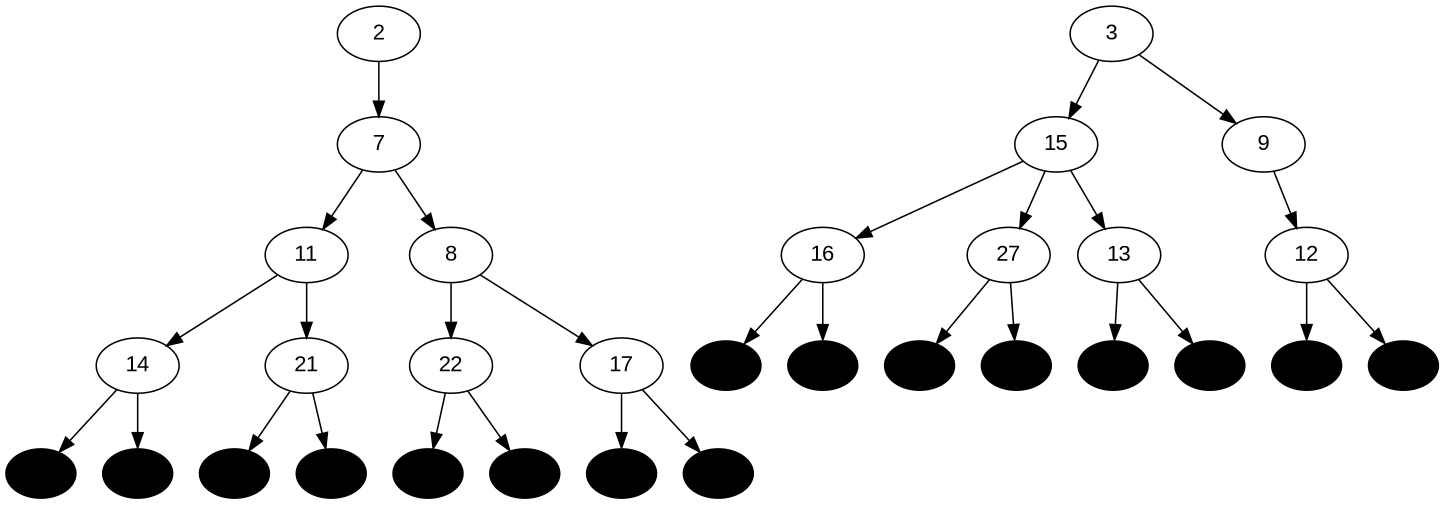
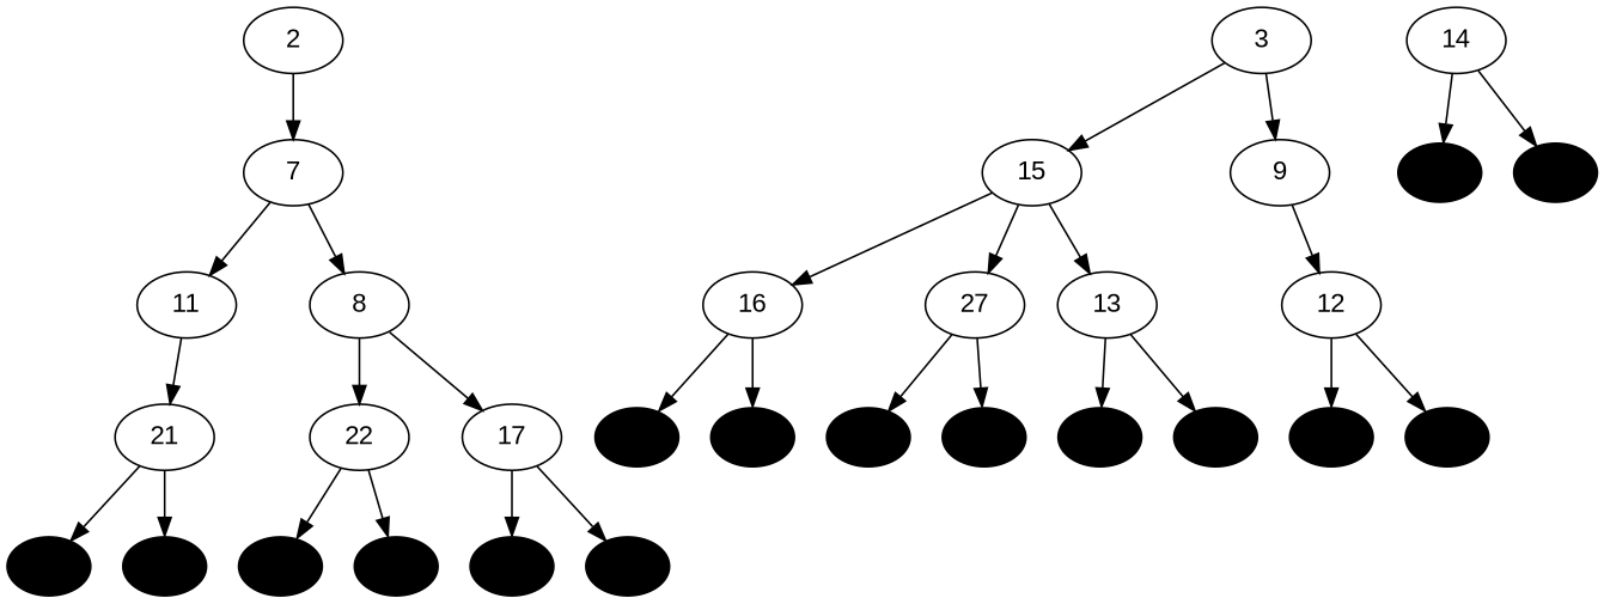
  digraph {
    fontname="Liberation Sans"
    node [fontname="Liberation Sans" fillcolor=black style=filled]
    edge [fontname="Liberation Sans"]
    n1 [label=2 fillcolor="" style=""]
    n2 [label=7 fillcolor="" style=""]
    n3 [label=3 fillcolor="" style=""]
    n4 [label=15 fillcolor="" style=""]
    n5 [label=9 fillcolor="" style=""]
    n6 [label=11 fillcolor="" style=""]
    n7 [label=8 fillcolor="" style=""]
    n8 [label=16 fillcolor="" style=""]
    n9 [label=27 fillcolor="" style=""]
    n10 [label=13 fillcolor="" style=""]
    n11 [label=12 fillcolor="" style=""]
    n12 [label=14 fillcolor="" style=""]
    n13 [label=21 fillcolor="" style=""]
    n14 [label=22 fillcolor="" style=""]
    n15 [label=17 fillcolor="" style=""]
    16 [height=0.1 width=0.1]
    17 [height=0.1 width=0.1]
    18 [height=0.1 width=0.1]
    19 [height=0.1 width=0.1]
    20 [height=0.1 width=0.1]
    21 [height=0.1 width=0.1]
    22 [height=0.1 width=0.1]
    23 [height=0.1 width=0.1]
    24 [height=0.1 width=0.1]
    25 [height=0.1 width=0.1]
    26 [height=0.1 width=0.1]
    27 [height=0.1 width=0.1]
    28 [height=0.1 width=0.1]
    29 [height=0.1 width=0.1]
    30 [height=0.1 width=0.1]
    31 [height=0.1 width=0.1]
    n1 -> n2
    n2 -> n6
    n2 -> n7
    n3 -> n4
    n3 -> n5
    n4 -> n8
    n4 -> n9
    n4 -> n10
    n5 -> n11
-   n6 -> n12
    n6 -> n13
    n7 -> n14
    n7 -> n15
    n8 -> 16
    n8 -> 17
    n9 -> 18
    n9 -> 19
    n10 -> 20
    n10 -> 21
    n11 -> 22
    n11 -> 23
    n12 -> 24
    n12 -> 25
    n13 -> 26
    n13 -> 27
    n14 -> 28
    n14 -> 29
    n15 -> 30
    n15 -> 31
  }
